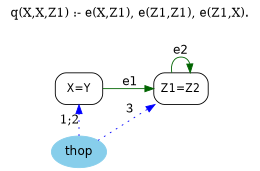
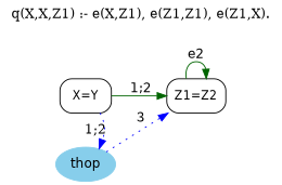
  digraph {
    label="q(X,X,Z1) :- e(X,Z1), e(Z1,Z1), e(Z1,X)."
    labelloc=t
    rankdir=LR
    node [fontname="Helvetica-Narrow" shape=box style=rounded]
    edge [color=darkgreen]
    n1 [height=0.5 label="Z1=Z2" width=0.79167]
    n2 [height=0.5 label="X=Y" width=0.75]
    thop [color=skyblue fillcolor=skyblue fontname=helvetica height=0.5 shape=oval style="filled,rounded" width=0.79437]
    n1 -> n1 [fontname=helvetica label=e2]
-   n2 -> n1 [fontname=helvetica label=e1]
+   n2 -> n1 [fontname=helvetica label="1;2"]
    thop -> n1 [color=blue constraint=false label=3 style=dotted]
-   thop -> n2 [color=blue constraint=false label="1;2" style=dotted]
+   n2 -> thop [color=blue constraint=false label="1;2" style=dotted]
  }
